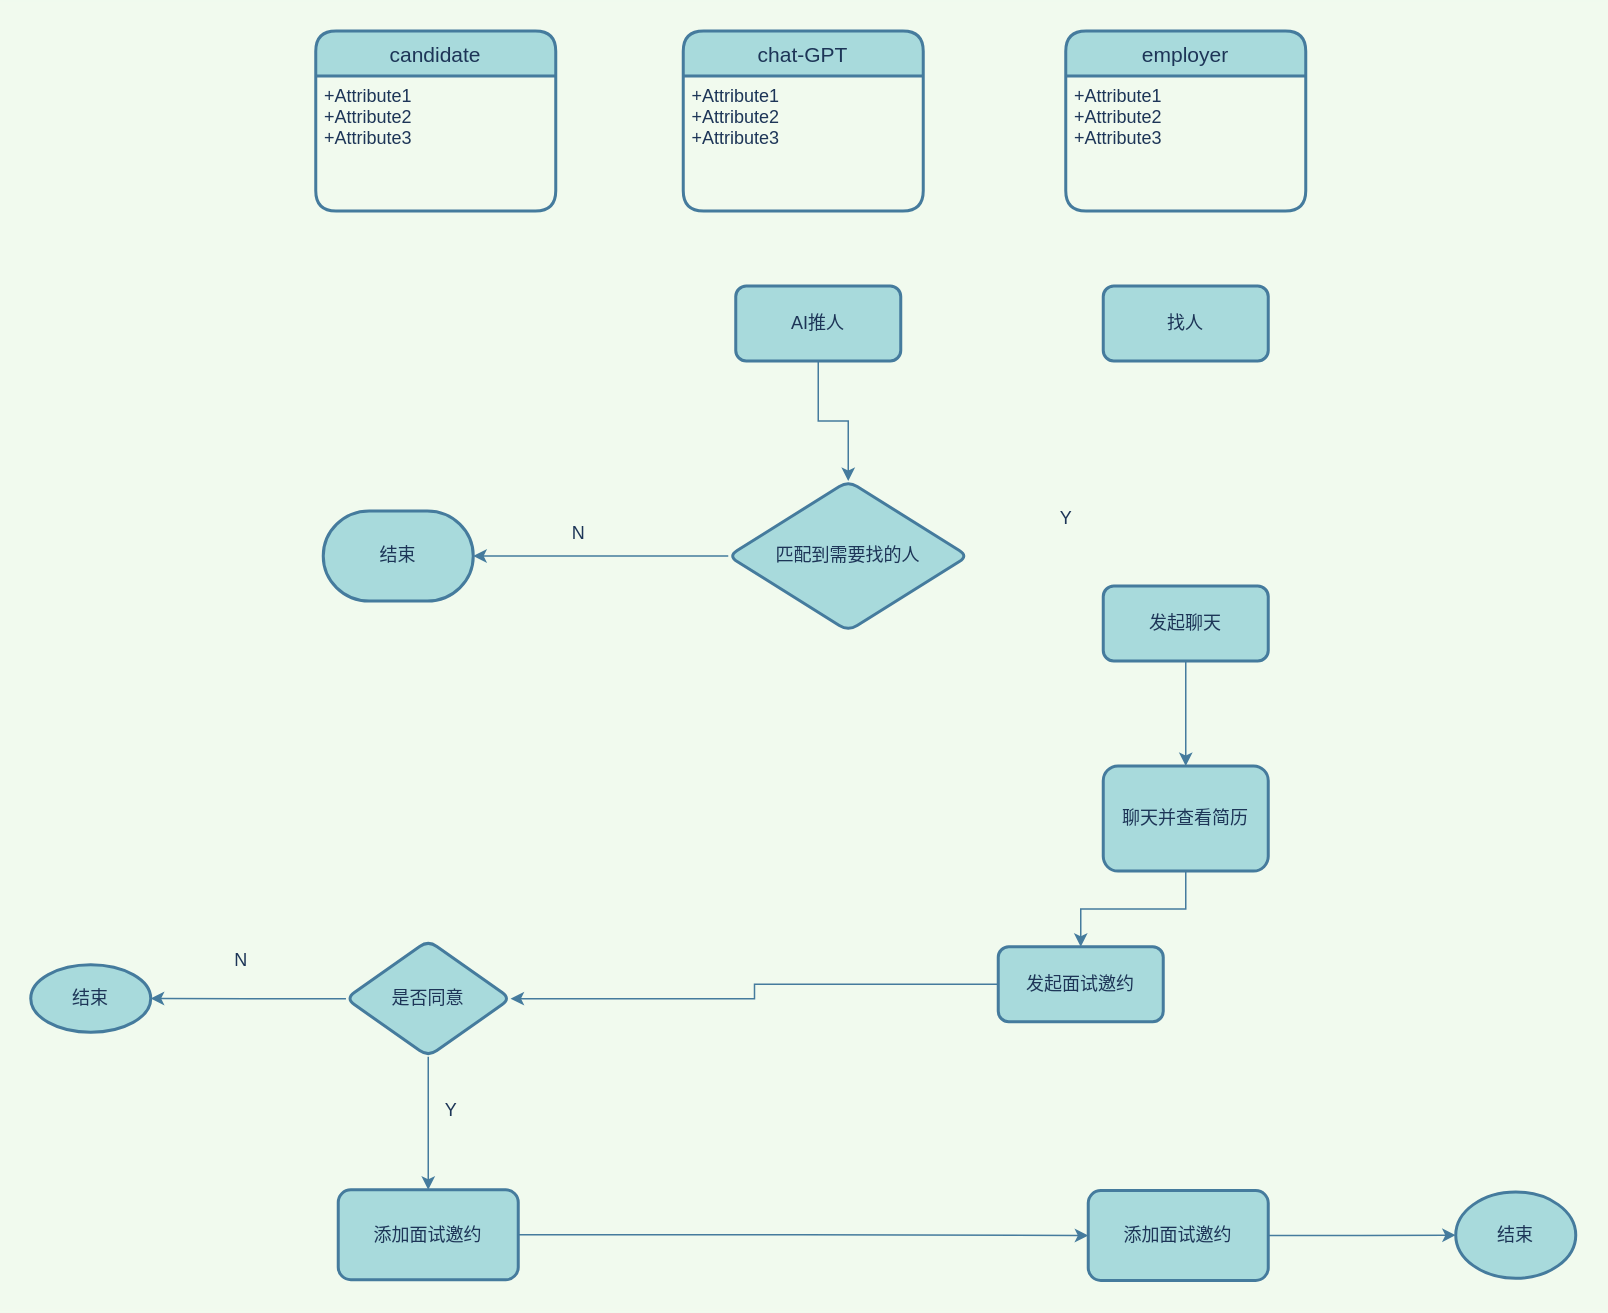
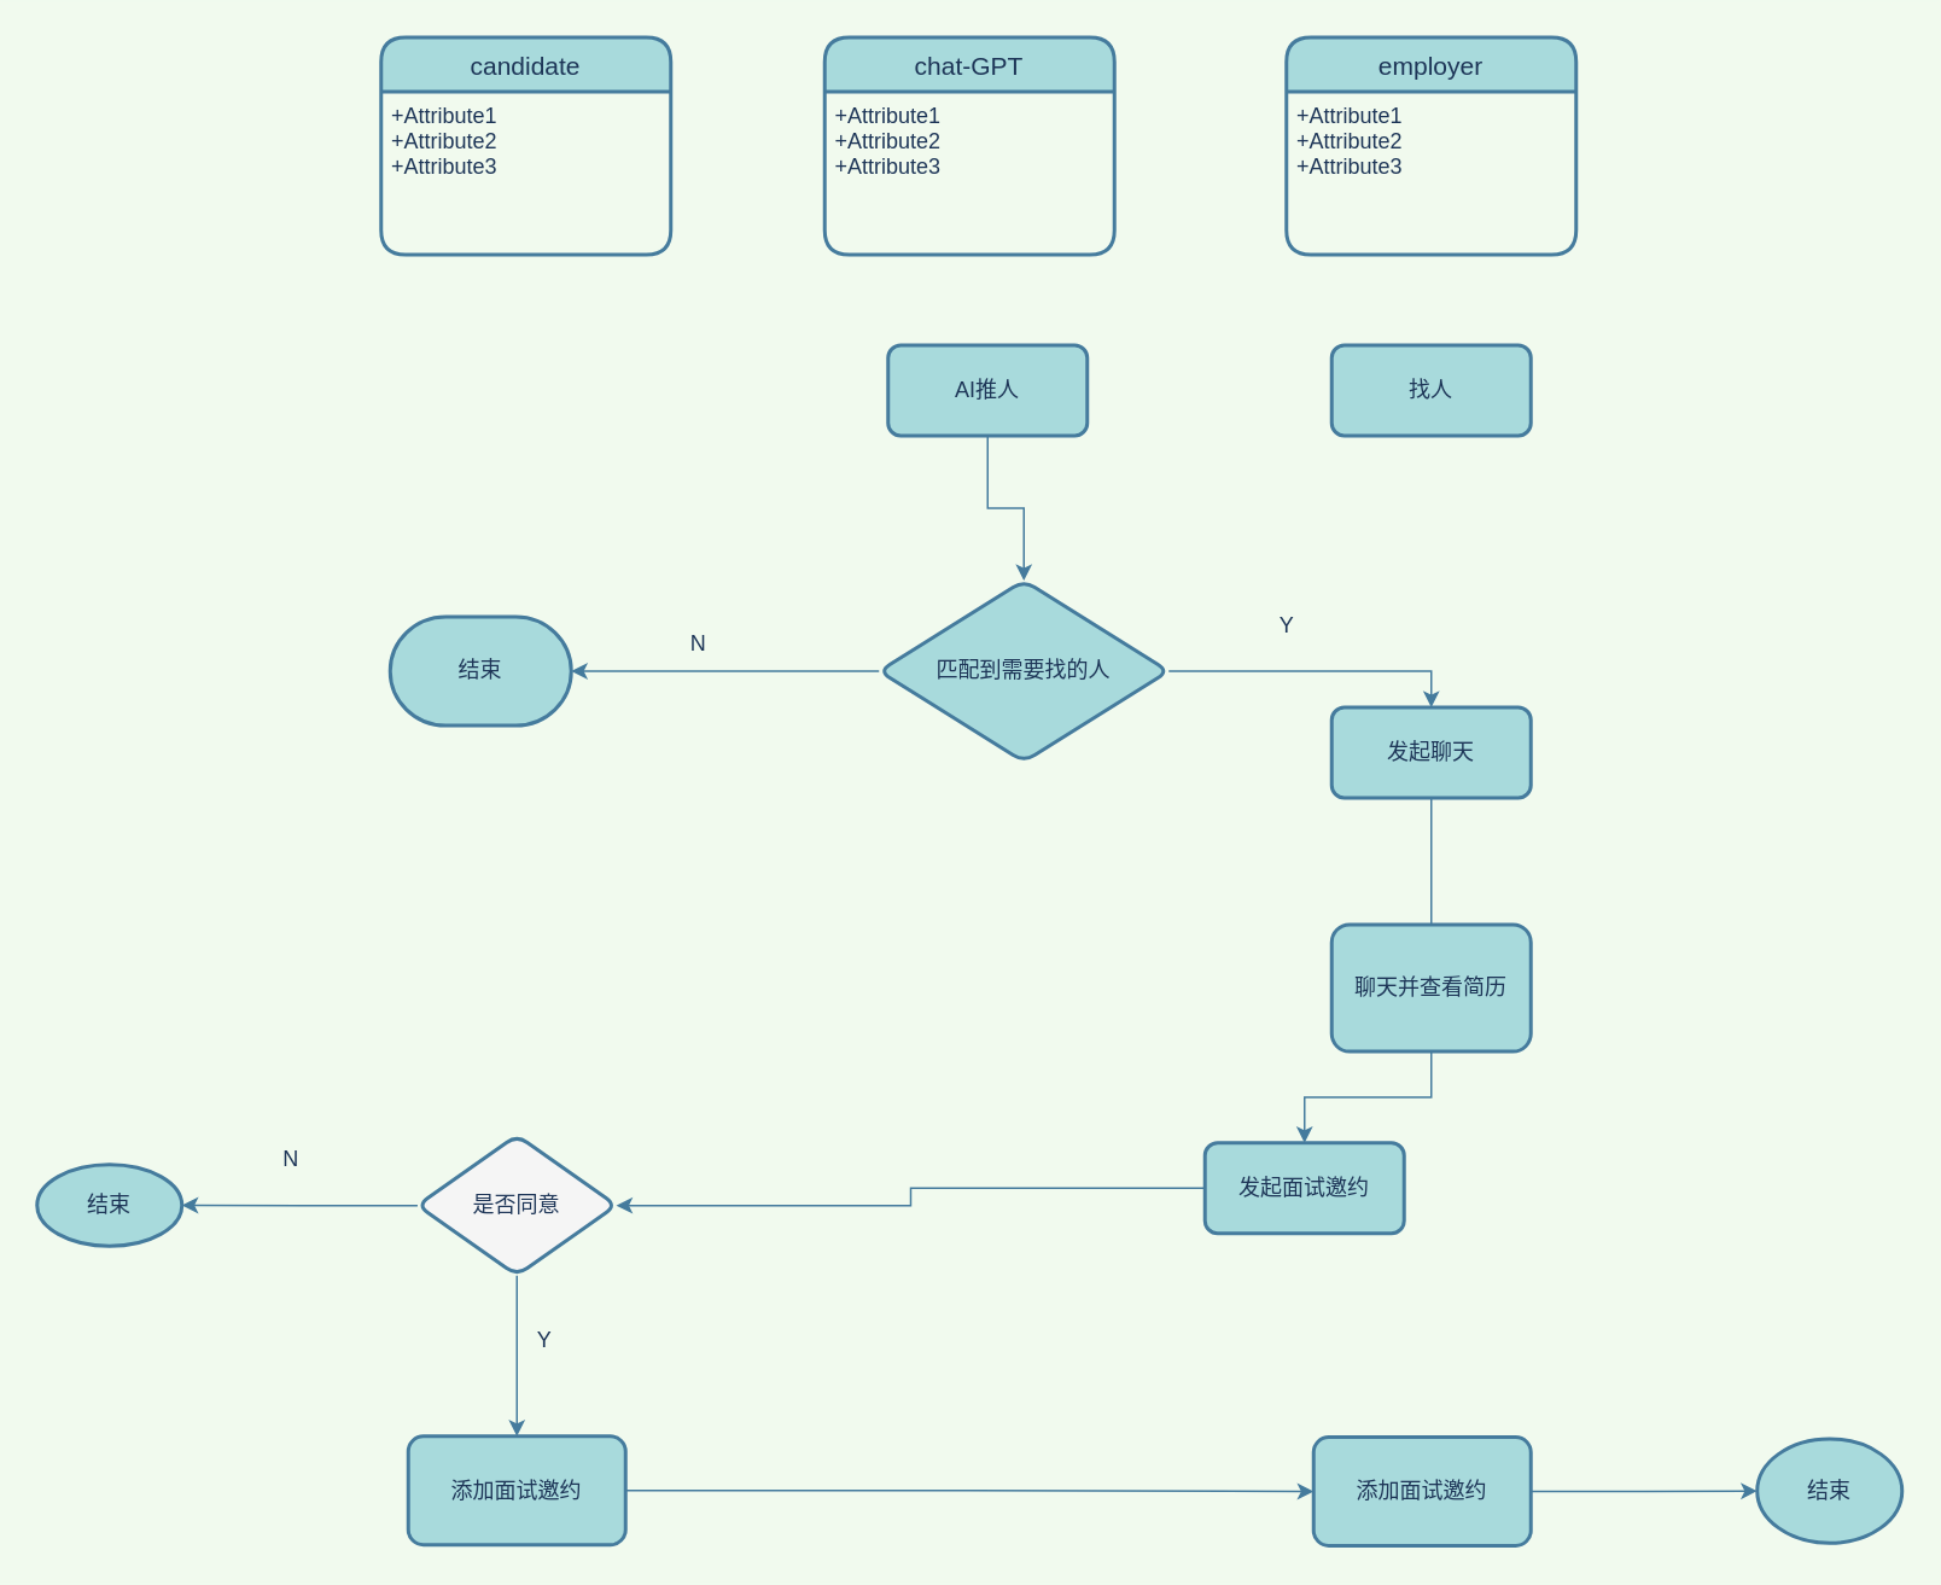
  <mxCell id="0" />
  <mxCell id="1" parent="0" />
  <mxCell id="2" value="employer" style="swimlane;childLayout=stackLayout;horizontal=1;startSize=30;horizontalStack=0;rounded=1;fontSize=14;fontStyle=0;strokeWidth=2;resizeParent=0;resizeLast=1;shadow=0;dashed=0;align=center;strokeColor=#457B9D;fontColor=#1D3557;fillColor=#A8DADC;" vertex="1" parent="1"><mxGeometry x="710" y="20" width="160" height="120" as="geometry" /></mxCell>
  <mxCell id="3" value="+Attribute1&#10;+Attribute2&#10;+Attribute3" style="align=left;strokeColor=none;fillColor=none;spacingLeft=4;fontSize=12;verticalAlign=top;resizable=0;rotatable=0;part=1;fontColor=#1D3557;" vertex="1" parent="2"><mxGeometry y="30" width="160" height="90" as="geometry" /></mxCell>
  <mxCell id="4" value="candidate" style="swimlane;childLayout=stackLayout;horizontal=1;startSize=30;horizontalStack=0;rounded=1;fontSize=14;fontStyle=0;strokeWidth=2;resizeParent=0;resizeLast=1;shadow=0;dashed=0;align=center;strokeColor=#457B9D;fontColor=#1D3557;fillColor=#A8DADC;" vertex="1" parent="1"><mxGeometry x="210" y="20" width="160" height="120" as="geometry" /></mxCell>
  <mxCell id="5" value="+Attribute1&#10;+Attribute2&#10;+Attribute3" style="align=left;strokeColor=none;fillColor=none;spacingLeft=4;fontSize=12;verticalAlign=top;resizable=0;rotatable=0;part=1;fontColor=#1D3557;" vertex="1" parent="4"><mxGeometry y="30" width="160" height="90" as="geometry" /></mxCell>
  <mxCell id="6" value="chat-GPT" style="swimlane;childLayout=stackLayout;horizontal=1;startSize=30;horizontalStack=0;rounded=1;fontSize=14;fontStyle=0;strokeWidth=2;resizeParent=0;resizeLast=1;shadow=0;dashed=0;align=center;strokeColor=#457B9D;fontColor=#1D3557;fillColor=#A8DADC;" vertex="1" parent="1"><mxGeometry x="455" y="20" width="160" height="120" as="geometry" /></mxCell>
  <mxCell id="7" value="+Attribute1&#10;+Attribute2&#10;+Attribute3" style="align=left;strokeColor=none;fillColor=none;spacingLeft=4;fontSize=12;verticalAlign=top;resizable=0;rotatable=0;part=1;fontColor=#1D3557;" vertex="1" parent="6"><mxGeometry y="30" width="160" height="90" as="geometry" /></mxCell>
  <mxCell id="8" value="找人" style="rounded=1;whiteSpace=wrap;html=1;absoluteArcSize=1;arcSize=14;strokeWidth=2;strokeColor=#457B9D;fontColor=#1D3557;fillColor=#A8DADC;" vertex="1" parent="1"><mxGeometry x="735" y="190" width="110" height="50" as="geometry" /></mxCell>
  <mxCell id="9" value="" style="edgeStyle=orthogonalEdgeStyle;rounded=0;orthogonalLoop=1;jettySize=auto;html=1;strokeColor=#457B9D;fontColor=#1D3557;fillColor=#A8DADC;" edge="1" parent="1" source="10" target="13"><mxGeometry relative="1" as="geometry" /></mxCell>
  <mxCell id="10" value="AI推人" style="rounded=1;whiteSpace=wrap;html=1;absoluteArcSize=1;arcSize=14;strokeWidth=2;strokeColor=#457B9D;fontColor=#1D3557;fillColor=#A8DADC;" vertex="1" parent="1"><mxGeometry x="490" y="190" width="110" height="50" as="geometry" /></mxCell>
  <mxCell id="11" style="edgeStyle=orthogonalEdgeStyle;rounded=0;orthogonalLoop=1;jettySize=auto;html=1;entryX=1;entryY=0.5;entryDx=0;entryDy=0;entryPerimeter=0;strokeColor=#457B9D;fontColor=#1D3557;fillColor=#A8DADC;" edge="1" parent="1" source="13" target="17"><mxGeometry relative="1" as="geometry" /></mxCell>
+ <mxCell id="12" style="edgeStyle=orthogonalEdgeStyle;rounded=0;orthogonalLoop=1;jettySize=auto;html=1;entryX=0.5;entryY=0;entryDx=0;entryDy=0;strokeColor=#457B9D;fontColor=#1D3557;fillColor=#A8DADC;" edge="1" parent="1" source="13" target="16"><mxGeometry relative="1" as="geometry" /></mxCell>
  <mxCell id="13" value="匹配到需要找的人" style="rhombus;whiteSpace=wrap;html=1;fillColor=#A8DADC;strokeColor=#457B9D;fontColor=#1D3557;rounded=1;arcSize=14;strokeWidth=2;" vertex="1" parent="1"><mxGeometry x="485" y="320" width="160" height="100" as="geometry" /></mxCell>
  <mxCell id="14" value="N" style="text;html=1;align=center;verticalAlign=middle;resizable=0;points=[];autosize=1;strokeColor=none;fillColor=none;fontColor=#1D3557;" vertex="1" parent="1"><mxGeometry x="370" y="340" width="30" height="30" as="geometry" /></mxCell>
- <mxCell id="15" style="edgeStyle=orthogonalEdgeStyle;rounded=0;orthogonalLoop=1;jettySize=auto;html=1;strokeColor=#457B9D;fontColor=#1D3557;fillColor=#A8DADC;" edge="1" parent="1" source="16" target="19"><mxGeometry relative="1" as="geometry" /></mxCell>
+ <mxCell id="15" style="edgeStyle=orthogonalEdgeStyle;rounded=0;orthogonalLoop=1;jettySize=auto;html=1;strokeColor=#457B9D;fontColor=#1D3557;fillColor=#A8DADC;endArrow=none;" edge="1" parent="1" source="16" target="19"><mxGeometry relative="1" as="geometry" /></mxCell>
  <mxCell id="16" value="发起聊天" style="whiteSpace=wrap;html=1;fillColor=#A8DADC;strokeColor=#457B9D;fontColor=#1D3557;rounded=1;arcSize=14;strokeWidth=2;" vertex="1" parent="1"><mxGeometry x="735" y="390" width="110" height="50" as="geometry" /></mxCell>
  <mxCell id="17" value="结束" style="strokeWidth=2;html=1;shape=mxgraph.flowchart.terminator;whiteSpace=wrap;strokeColor=#457B9D;fontColor=#1D3557;fillColor=#A8DADC;" vertex="1" parent="1"><mxGeometry x="215" y="340" width="100" height="60" as="geometry" /></mxCell>
  <mxCell id="18" value="" style="edgeStyle=orthogonalEdgeStyle;rounded=0;orthogonalLoop=1;jettySize=auto;html=1;strokeColor=#457B9D;fontColor=#1D3557;fillColor=#A8DADC;" edge="1" parent="1" source="19" target="21"><mxGeometry relative="1" as="geometry" /></mxCell>
  <mxCell id="19" value="聊天并查看简历" style="whiteSpace=wrap;html=1;fillColor=#A8DADC;strokeColor=#457B9D;fontColor=#1D3557;rounded=1;arcSize=14;strokeWidth=2;" vertex="1" parent="1"><mxGeometry x="735" y="510" width="110" height="70" as="geometry" /></mxCell>
  <mxCell id="20" value="" style="edgeStyle=orthogonalEdgeStyle;rounded=0;orthogonalLoop=1;jettySize=auto;html=1;strokeColor=#457B9D;fontColor=#1D3557;fillColor=#A8DADC;" edge="1" parent="1" source="21" target="24"><mxGeometry relative="1" as="geometry"><mxPoint x="345" y="665" as="targetPoint" /></mxGeometry></mxCell>
  <mxCell id="21" value="发起面试邀约" style="whiteSpace=wrap;html=1;fillColor=#A8DADC;strokeColor=#457B9D;fontColor=#1D3557;rounded=1;arcSize=14;strokeWidth=2;" vertex="1" parent="1"><mxGeometry x="665" y="630.5" width="110" height="50" as="geometry" /></mxCell>
  <mxCell id="22" value="" style="edgeStyle=orthogonalEdgeStyle;rounded=0;orthogonalLoop=1;jettySize=auto;html=1;strokeColor=#457B9D;fontColor=#1D3557;fillColor=#A8DADC;" edge="1" parent="1" source="24" target="26"><mxGeometry relative="1" as="geometry" /></mxCell>
  <mxCell id="23" value="" style="edgeStyle=orthogonalEdgeStyle;rounded=0;orthogonalLoop=1;jettySize=auto;html=1;strokeColor=#457B9D;fontColor=#1D3557;fillColor=#A8DADC;" edge="1" parent="1" source="24" target="28"><mxGeometry relative="1" as="geometry" /></mxCell>
- <mxCell id="24" value="是否同意" style="rhombus;whiteSpace=wrap;html=1;fillColor=#A8DADC;strokeColor=#457B9D;fontColor=#1D3557;rounded=1;arcSize=14;strokeWidth=2;" vertex="1" parent="1"><mxGeometry x="230" y="626.25" width="110" height="77.5" as="geometry" /></mxCell>
+ <mxCell id="24" value="是否同意" style="rhombus;whiteSpace=wrap;html=1;fillColor=#f5f5f5;strokeColor=#457B9D;fontColor=#1D3557;rounded=1;arcSize=14;strokeWidth=2;" vertex="1" parent="1"><mxGeometry x="230" y="626.25" width="110" height="77.5" as="geometry" /></mxCell>
  <mxCell id="25" value="" style="edgeStyle=orthogonalEdgeStyle;rounded=0;orthogonalLoop=1;jettySize=auto;html=1;strokeColor=#457B9D;fontColor=#1D3557;fillColor=#A8DADC;" edge="1" parent="1" source="26" target="31"><mxGeometry relative="1" as="geometry" /></mxCell>
  <mxCell id="26" value="添加面试邀约" style="rounded=1;whiteSpace=wrap;html=1;fillColor=#A8DADC;strokeColor=#457B9D;fontColor=#1D3557;arcSize=14;strokeWidth=2;" vertex="1" parent="1"><mxGeometry x="225" y="792.5" width="120" height="60" as="geometry" /></mxCell>
  <mxCell id="27" value="Y" style="text;html=1;align=center;verticalAlign=middle;resizable=0;points=[];autosize=1;strokeColor=none;fillColor=none;fontColor=#1D3557;" vertex="1" parent="1"><mxGeometry x="285" y="725" width="30" height="30" as="geometry" /></mxCell>
  <mxCell id="28" value="结束" style="ellipse;whiteSpace=wrap;html=1;fillColor=#A8DADC;strokeColor=#457B9D;fontColor=#1D3557;rounded=1;arcSize=14;strokeWidth=2;" vertex="1" parent="1"><mxGeometry x="20" y="642.5" width="80" height="45" as="geometry" /></mxCell>
  <mxCell id="29" value="N" style="text;html=1;align=center;verticalAlign=middle;resizable=0;points=[];autosize=1;strokeColor=none;fillColor=none;fontColor=#1D3557;" vertex="1" parent="1"><mxGeometry x="145" y="625" width="30" height="30" as="geometry" /></mxCell>
  <mxCell id="30" value="" style="edgeStyle=orthogonalEdgeStyle;rounded=0;orthogonalLoop=1;jettySize=auto;html=1;strokeColor=#457B9D;fontColor=#1D3557;fillColor=#A8DADC;" edge="1" parent="1" source="31" target="32"><mxGeometry relative="1" as="geometry" /></mxCell>
  <mxCell id="31" value="添加面试邀约" style="whiteSpace=wrap;html=1;fillColor=#A8DADC;strokeColor=#457B9D;fontColor=#1D3557;rounded=1;arcSize=14;strokeWidth=2;" vertex="1" parent="1"><mxGeometry x="725" y="793" width="120" height="60" as="geometry" /></mxCell>
  <mxCell id="32" value="结束" style="ellipse;whiteSpace=wrap;html=1;fillColor=#A8DADC;strokeColor=#457B9D;fontColor=#1D3557;rounded=1;arcSize=14;strokeWidth=2;" vertex="1" parent="1"><mxGeometry x="970" y="794" width="80" height="57.5" as="geometry" /></mxCell>
  <mxCell id="33" value="Y" style="text;html=1;align=center;verticalAlign=middle;resizable=0;points=[];autosize=1;strokeColor=none;fillColor=none;fontColor=#1D3557;" vertex="1" parent="1"><mxGeometry x="695" y="330" width="30" height="30" as="geometry" /></mxCell>
